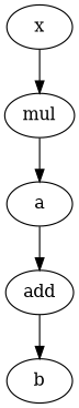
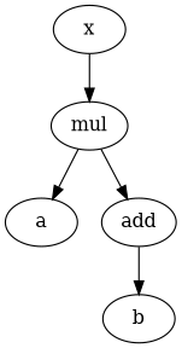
  digraph {
    x [labels=x]
    mul [labels=mul]
    a [labels=a]
    add [labels=add]
    b [labels=b]
    x -> mul
    mul -> a
-   a -> add
+   mul -> add
    add -> b
  }
